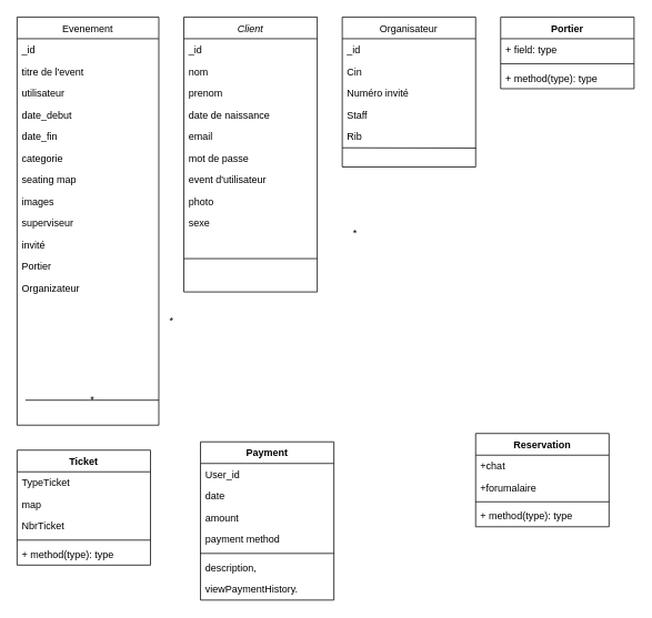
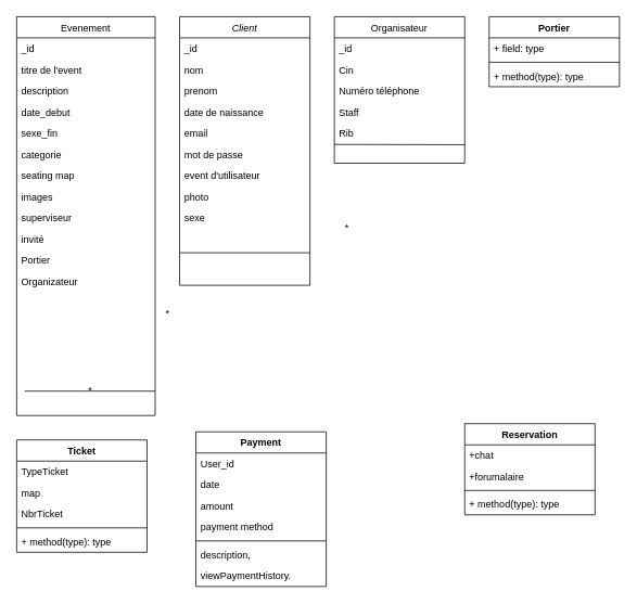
  <mxCell id="0" />
  <mxCell id="1" parent="0" />
  <mxCell id="2" value="Client" style="swimlane;fontStyle=2;align=center;verticalAlign=top;childLayout=stackLayout;horizontal=1;startSize=26;horizontalStack=0;resizeParent=1;resizeLast=0;collapsible=1;marginBottom=0;rounded=0;shadow=0;strokeWidth=1;" parent="1" vertex="1"><mxGeometry x="220" y="20" width="160" height="330" as="geometry"><mxRectangle x="230" y="140" width="160" height="26" as="alternateBounds" /></mxGeometry></mxCell>
  <mxCell id="3" value="_id" style="text;align=left;verticalAlign=top;spacingLeft=4;spacingRight=4;overflow=hidden;rotatable=0;points=[[0,0.5],[1,0.5]];portConstraint=eastwest;" parent="2" vertex="1"><mxGeometry y="26" width="160" height="26" as="geometry" /></mxCell>
  <mxCell id="4" value="nom" style="text;align=left;verticalAlign=top;spacingLeft=4;spacingRight=4;overflow=hidden;rotatable=0;points=[[0,0.5],[1,0.5]];portConstraint=eastwest;rounded=0;shadow=0;html=0;" parent="2" vertex="1"><mxGeometry y="52" width="160" height="26" as="geometry" /></mxCell>
  <mxCell id="5" value="prenom" style="text;align=left;verticalAlign=top;spacingLeft=4;spacingRight=4;overflow=hidden;rotatable=0;points=[[0,0.5],[1,0.5]];portConstraint=eastwest;rounded=0;shadow=0;html=0;" parent="2" vertex="1"><mxGeometry y="78" width="160" height="26" as="geometry" /></mxCell>
  <mxCell id="6" value="date de naissance" style="text;align=left;verticalAlign=top;spacingLeft=4;spacingRight=4;overflow=hidden;rotatable=0;points=[[0,0.5],[1,0.5]];portConstraint=eastwest;" parent="2" vertex="1"><mxGeometry y="104" width="160" height="26" as="geometry" /></mxCell>
  <mxCell id="7" value="email" style="text;align=left;verticalAlign=top;spacingLeft=4;spacingRight=4;overflow=hidden;rotatable=0;points=[[0,0.5],[1,0.5]];portConstraint=eastwest;" parent="2" vertex="1"><mxGeometry y="130" width="160" height="26" as="geometry" /></mxCell>
  <mxCell id="8" value="mot de passe" style="text;align=left;verticalAlign=top;spacingLeft=4;spacingRight=4;overflow=hidden;rotatable=0;points=[[0,0.5],[1,0.5]];portConstraint=eastwest;" parent="2" vertex="1"><mxGeometry y="156" width="160" height="26" as="geometry" /></mxCell>
  <mxCell id="9" value="" style="endArrow=none;html=1;rounded=0;" parent="2" edge="1"><mxGeometry width="50" height="50" relative="1" as="geometry"><mxPoint y="290" as="sourcePoint" /><mxPoint x="160" y="290" as="targetPoint" /></mxGeometry></mxCell>
  <mxCell id="10" value="event d'utilisateur" style="text;align=left;verticalAlign=top;spacingLeft=4;spacingRight=4;overflow=hidden;rotatable=0;points=[[0,0.5],[1,0.5]];portConstraint=eastwest;" parent="2" vertex="1"><mxGeometry y="182" width="160" height="26" as="geometry" /></mxCell>
  <mxCell id="11" value="photo" style="text;align=left;verticalAlign=top;spacingLeft=4;spacingRight=4;overflow=hidden;rotatable=0;points=[[0,0.5],[1,0.5]];portConstraint=eastwest;" parent="2" vertex="1"><mxGeometry y="208" width="160" height="26" as="geometry" /></mxCell>
  <mxCell id="12" value="sexe" style="text;align=left;verticalAlign=top;spacingLeft=4;spacingRight=4;overflow=hidden;rotatable=0;points=[[0,0.5],[1,0.5]];portConstraint=eastwest;" parent="2" vertex="1"><mxGeometry y="234" width="160" height="26" as="geometry" /></mxCell>
  <mxCell id="13" value="Organisateur" style="swimlane;fontStyle=0;align=center;verticalAlign=top;childLayout=stackLayout;horizontal=1;startSize=26;horizontalStack=0;resizeParent=1;resizeLast=0;collapsible=1;marginBottom=0;rounded=0;shadow=0;strokeWidth=1;" parent="1" vertex="1"><mxGeometry x="410" y="20" width="160" height="180" as="geometry"><mxRectangle x="130" y="380" width="160" height="26" as="alternateBounds" /></mxGeometry></mxCell>
  <mxCell id="14" value="_id" style="text;align=left;verticalAlign=top;spacingLeft=4;spacingRight=4;overflow=hidden;rotatable=0;points=[[0,0.5],[1,0.5]];portConstraint=eastwest;" parent="13" vertex="1"><mxGeometry y="26" width="160" height="26" as="geometry" /></mxCell>
  <mxCell id="15" value="Cin" style="text;align=left;verticalAlign=top;spacingLeft=4;spacingRight=4;overflow=hidden;rotatable=0;points=[[0,0.5],[1,0.5]];portConstraint=eastwest;rounded=0;shadow=0;html=0;" parent="13" vertex="1"><mxGeometry y="52" width="160" height="26" as="geometry" /></mxCell>
- <mxCell id="16" value="Numéro invité" style="text;align=left;verticalAlign=top;spacingLeft=4;spacingRight=4;overflow=hidden;rotatable=0;points=[[0,0.5],[1,0.5]];portConstraint=eastwest;fontStyle=0" parent="13" vertex="1"><mxGeometry y="78" width="160" height="26" as="geometry" /></mxCell>
+ <mxCell id="16" value="Numéro téléphone" style="text;align=left;verticalAlign=top;spacingLeft=4;spacingRight=4;overflow=hidden;rotatable=0;points=[[0,0.5],[1,0.5]];portConstraint=eastwest;fontStyle=0" parent="13" vertex="1"><mxGeometry y="78" width="160" height="26" as="geometry" /></mxCell>
  <mxCell id="17" value="Staff" style="text;align=left;verticalAlign=top;spacingLeft=4;spacingRight=4;overflow=hidden;rotatable=0;points=[[0,0.5],[1,0.5]];portConstraint=eastwest;fontStyle=0" parent="13" vertex="1"><mxGeometry y="104" width="160" height="26" as="geometry" /></mxCell>
  <mxCell id="18" value="Rib" style="text;align=left;verticalAlign=top;spacingLeft=4;spacingRight=4;overflow=hidden;rotatable=0;points=[[0,0.5],[1,0.5]];portConstraint=eastwest;fontStyle=0" parent="13" vertex="1"><mxGeometry y="130" width="160" height="26" as="geometry" /></mxCell>
  <mxCell id="19" value="" style="endArrow=none;html=1;rounded=0;exitX=0;exitY=1.036;exitDx=0;exitDy=0;exitPerimeter=0;entryX=1.003;entryY=1.049;entryDx=0;entryDy=0;entryPerimeter=0;" parent="13" source="18" target="18" edge="1"><mxGeometry width="50" height="50" relative="1" as="geometry"><mxPoint x="-170" y="150" as="sourcePoint" /><mxPoint x="160" y="160" as="targetPoint" /><Array as="points" /></mxGeometry></mxCell>
  <mxCell id="20" value="Evenement" style="swimlane;fontStyle=0;align=center;verticalAlign=top;childLayout=stackLayout;horizontal=1;startSize=26;horizontalStack=0;resizeParent=1;resizeLast=0;collapsible=1;marginBottom=0;rounded=0;shadow=0;strokeWidth=1;" parent="1" vertex="1"><mxGeometry x="20" y="20" width="170" height="490" as="geometry"><mxRectangle x="550" y="140" width="160" height="26" as="alternateBounds" /></mxGeometry></mxCell>
  <mxCell id="21" value="_id" style="text;align=left;verticalAlign=top;spacingLeft=4;spacingRight=4;overflow=hidden;rotatable=0;points=[[0,0.5],[1,0.5]];portConstraint=eastwest;" parent="20" vertex="1"><mxGeometry y="26" width="170" height="26" as="geometry" /></mxCell>
  <mxCell id="22" value="titre de l'event" style="text;align=left;verticalAlign=top;spacingLeft=4;spacingRight=4;overflow=hidden;rotatable=0;points=[[0,0.5],[1,0.5]];portConstraint=eastwest;rounded=0;shadow=0;html=0;" parent="20" vertex="1"><mxGeometry y="52" width="170" height="26" as="geometry" /></mxCell>
- <mxCell id="23" value="utilisateur" style="text;align=left;verticalAlign=top;spacingLeft=4;spacingRight=4;overflow=hidden;rotatable=0;points=[[0,0.5],[1,0.5]];portConstraint=eastwest;rounded=0;shadow=0;html=0;" parent="20" vertex="1"><mxGeometry y="78" width="170" height="26" as="geometry" /></mxCell>
+ <mxCell id="23" value="description" style="text;align=left;verticalAlign=top;spacingLeft=4;spacingRight=4;overflow=hidden;rotatable=0;points=[[0,0.5],[1,0.5]];portConstraint=eastwest;rounded=0;shadow=0;html=0;" parent="20" vertex="1"><mxGeometry y="78" width="170" height="26" as="geometry" /></mxCell>
  <mxCell id="24" value="date_debut" style="text;align=left;verticalAlign=top;spacingLeft=4;spacingRight=4;overflow=hidden;rotatable=0;points=[[0,0.5],[1,0.5]];portConstraint=eastwest;rounded=0;shadow=0;html=0;" parent="20" vertex="1"><mxGeometry y="104" width="170" height="26" as="geometry" /></mxCell>
- <mxCell id="25" value="date_fin" style="text;align=left;verticalAlign=top;spacingLeft=4;spacingRight=4;overflow=hidden;rotatable=0;points=[[0,0.5],[1,0.5]];portConstraint=eastwest;rounded=0;shadow=0;html=0;" parent="20" vertex="1"><mxGeometry y="130" width="170" height="26" as="geometry" /></mxCell>
+ <mxCell id="25" value="sexe_fin" style="text;align=left;verticalAlign=top;spacingLeft=4;spacingRight=4;overflow=hidden;rotatable=0;points=[[0,0.5],[1,0.5]];portConstraint=eastwest;rounded=0;shadow=0;html=0;" parent="20" vertex="1"><mxGeometry y="130" width="170" height="26" as="geometry" /></mxCell>
  <mxCell id="26" value="categorie" style="text;align=left;verticalAlign=top;spacingLeft=4;spacingRight=4;overflow=hidden;rotatable=0;points=[[0,0.5],[1,0.5]];portConstraint=eastwest;" parent="20" vertex="1"><mxGeometry y="156" width="170" height="26" as="geometry" /></mxCell>
  <mxCell id="27" value="seating map" style="text;align=left;verticalAlign=top;spacingLeft=4;spacingRight=4;overflow=hidden;rotatable=0;points=[[0,0.5],[1,0.5]];portConstraint=eastwest;" parent="20" vertex="1"><mxGeometry y="182" width="170" height="26" as="geometry" /></mxCell>
  <mxCell id="28" value="images" style="text;align=left;verticalAlign=top;spacingLeft=4;spacingRight=4;overflow=hidden;rotatable=0;points=[[0,0.5],[1,0.5]];portConstraint=eastwest;" parent="20" vertex="1"><mxGeometry y="208" width="170" height="26" as="geometry" /></mxCell>
  <mxCell id="29" value="superviseur" style="text;align=left;verticalAlign=top;spacingLeft=4;spacingRight=4;overflow=hidden;rotatable=0;points=[[0,0.5],[1,0.5]];portConstraint=eastwest;" parent="20" vertex="1"><mxGeometry y="234" width="170" height="26" as="geometry" /></mxCell>
  <mxCell id="30" value="invité" style="text;align=left;verticalAlign=top;spacingLeft=4;spacingRight=4;overflow=hidden;rotatable=0;points=[[0,0.5],[1,0.5]];portConstraint=eastwest;" parent="20" vertex="1"><mxGeometry y="260" width="170" height="26" as="geometry" /></mxCell>
  <mxCell id="31" value="Portier" style="text;align=left;verticalAlign=top;spacingLeft=4;spacingRight=4;overflow=hidden;rotatable=0;points=[[0,0.5],[1,0.5]];portConstraint=eastwest;" parent="20" vertex="1"><mxGeometry y="286" width="170" height="26" as="geometry" /></mxCell>
  <mxCell id="32" value="" style="endArrow=none;html=1;rounded=0;" parent="20" edge="1"><mxGeometry width="50" height="50" relative="1" as="geometry"><mxPoint x="10" y="460" as="sourcePoint" /><mxPoint x="170" y="460" as="targetPoint" /><Array as="points"><mxPoint x="85" y="460" /></Array></mxGeometry></mxCell>
  <mxCell id="33" value="Organizateur" style="text;align=left;verticalAlign=top;spacingLeft=4;spacingRight=4;overflow=hidden;rotatable=0;points=[[0,0.5],[1,0.5]];portConstraint=eastwest;" parent="20" vertex="1"><mxGeometry y="312" width="170" height="40" as="geometry" /></mxCell>
  <mxCell id="34" value="Reservation" style="swimlane;fontStyle=1;align=center;verticalAlign=top;childLayout=stackLayout;horizontal=1;startSize=26;horizontalStack=0;resizeParent=1;resizeParentMax=0;resizeLast=0;collapsible=1;marginBottom=0;html=0;" parent="1" vertex="1"><mxGeometry x="570" y="520" width="160" height="112" as="geometry" /></mxCell>
  <mxCell id="35" value="+chat&#10;" style="text;strokeColor=none;fillColor=none;align=left;verticalAlign=top;spacingLeft=4;spacingRight=4;overflow=hidden;rotatable=0;points=[[0,0.5],[1,0.5]];portConstraint=eastwest;" parent="34" vertex="1"><mxGeometry y="26" width="160" height="26" as="geometry" /></mxCell>
  <mxCell id="36" value="+forumalaire" style="text;strokeColor=none;fillColor=none;align=left;verticalAlign=top;spacingLeft=4;spacingRight=4;overflow=hidden;rotatable=0;points=[[0,0.5],[1,0.5]];portConstraint=eastwest;" parent="34" vertex="1"><mxGeometry y="52" width="160" height="26" as="geometry" /></mxCell>
  <mxCell id="37" value="" style="line;strokeWidth=1;fillColor=none;align=left;verticalAlign=middle;spacingTop=-1;spacingLeft=3;spacingRight=3;rotatable=0;labelPosition=right;points=[];portConstraint=eastwest;strokeColor=inherit;html=0;" parent="34" vertex="1"><mxGeometry y="78" width="160" height="8" as="geometry" /></mxCell>
  <mxCell id="38" value="+ method(type): type" style="text;strokeColor=none;fillColor=none;align=left;verticalAlign=top;spacingLeft=4;spacingRight=4;overflow=hidden;rotatable=0;points=[[0,0.5],[1,0.5]];portConstraint=eastwest;" parent="34" vertex="1"><mxGeometry y="86" width="160" height="26" as="geometry" /></mxCell>
  <mxCell id="39" value="Portier" style="swimlane;fontStyle=1;align=center;verticalAlign=top;childLayout=stackLayout;horizontal=1;startSize=26;horizontalStack=0;resizeParent=1;resizeParentMax=0;resizeLast=0;collapsible=1;marginBottom=0;html=0;" parent="1" vertex="1"><mxGeometry x="600" y="20" width="160" height="86" as="geometry" /></mxCell>
  <mxCell id="40" value="+ field: type" style="text;strokeColor=none;fillColor=none;align=left;verticalAlign=top;spacingLeft=4;spacingRight=4;overflow=hidden;rotatable=0;points=[[0,0.5],[1,0.5]];portConstraint=eastwest;" parent="39" vertex="1"><mxGeometry y="26" width="160" height="26" as="geometry" /></mxCell>
  <mxCell id="41" value="" style="line;strokeWidth=1;fillColor=none;align=left;verticalAlign=middle;spacingTop=-1;spacingLeft=3;spacingRight=3;rotatable=0;labelPosition=right;points=[];portConstraint=eastwest;strokeColor=inherit;html=0;" parent="39" vertex="1"><mxGeometry y="52" width="160" height="8" as="geometry" /></mxCell>
  <mxCell id="42" value="+ method(type): type" style="text;strokeColor=none;fillColor=none;align=left;verticalAlign=top;spacingLeft=4;spacingRight=4;overflow=hidden;rotatable=0;points=[[0,0.5],[1,0.5]];portConstraint=eastwest;" parent="39" vertex="1"><mxGeometry y="60" width="160" height="26" as="geometry" /></mxCell>
  <mxCell id="43" value="*" style="text;html=1;align=center;verticalAlign=middle;resizable=0;points=[];autosize=1;strokeColor=none;fillColor=none;" parent="1" vertex="1"><mxGeometry x="410" y="265" width="30" height="30" as="geometry" /></mxCell>
  <mxCell id="44" value="*" style="text;html=1;align=center;verticalAlign=middle;resizable=0;points=[];autosize=1;strokeColor=none;fillColor=none;" parent="1" vertex="1"><mxGeometry x="95" y="465" width="30" height="30" as="geometry" /></mxCell>
  <mxCell id="45" value="*" style="text;html=1;align=center;verticalAlign=middle;resizable=0;points=[];autosize=1;strokeColor=none;fillColor=none;" parent="1" vertex="1"><mxGeometry x="190" y="370" width="30" height="30" as="geometry" /></mxCell>
  <mxCell id="46" value="Ticket" style="swimlane;fontStyle=1;align=center;verticalAlign=top;childLayout=stackLayout;horizontal=1;startSize=26;horizontalStack=0;resizeParent=1;resizeParentMax=0;resizeLast=0;collapsible=1;marginBottom=0;" parent="1" vertex="1"><mxGeometry x="20" y="540" width="160" height="138" as="geometry" /></mxCell>
  <mxCell id="47" value="TypeTicket&#10;" style="text;strokeColor=none;fillColor=none;align=left;verticalAlign=top;spacingLeft=4;spacingRight=4;overflow=hidden;rotatable=0;points=[[0,0.5],[1,0.5]];portConstraint=eastwest;" parent="46" vertex="1"><mxGeometry y="26" width="160" height="26" as="geometry" /></mxCell>
  <mxCell id="48" value="map" style="text;strokeColor=none;fillColor=none;align=left;verticalAlign=top;spacingLeft=4;spacingRight=4;overflow=hidden;rotatable=0;points=[[0,0.5],[1,0.5]];portConstraint=eastwest;" parent="46" vertex="1"><mxGeometry y="52" width="160" height="26" as="geometry" /></mxCell>
  <mxCell id="49" value="NbrTicket" style="text;strokeColor=none;fillColor=none;align=left;verticalAlign=top;spacingLeft=4;spacingRight=4;overflow=hidden;rotatable=0;points=[[0,0.5],[1,0.5]];portConstraint=eastwest;" parent="46" vertex="1"><mxGeometry y="78" width="160" height="26" as="geometry" /></mxCell>
  <mxCell id="50" value="" style="line;strokeWidth=1;fillColor=none;align=left;verticalAlign=middle;spacingTop=-1;spacingLeft=3;spacingRight=3;rotatable=0;labelPosition=right;points=[];portConstraint=eastwest;strokeColor=inherit;" parent="46" vertex="1"><mxGeometry y="104" width="160" height="8" as="geometry" /></mxCell>
  <mxCell id="51" value="+ method(type): type" style="text;strokeColor=none;fillColor=none;align=left;verticalAlign=top;spacingLeft=4;spacingRight=4;overflow=hidden;rotatable=0;points=[[0,0.5],[1,0.5]];portConstraint=eastwest;" parent="46" vertex="1"><mxGeometry y="112" width="160" height="26" as="geometry" /></mxCell>
  <mxCell id="52" value="Payment" style="swimlane;fontStyle=1;align=center;verticalAlign=top;childLayout=stackLayout;horizontal=1;startSize=26;horizontalStack=0;resizeParent=1;resizeParentMax=0;resizeLast=0;collapsible=1;marginBottom=0;" parent="1" vertex="1"><mxGeometry x="240" y="530" width="160" height="190" as="geometry" /></mxCell>
  <mxCell id="53" value="User_id" style="text;strokeColor=none;fillColor=none;align=left;verticalAlign=top;spacingLeft=4;spacingRight=4;overflow=hidden;rotatable=0;points=[[0,0.5],[1,0.5]];portConstraint=eastwest;" parent="52" vertex="1"><mxGeometry y="26" width="160" height="26" as="geometry" /></mxCell>
  <mxCell id="54" value="date" style="text;strokeColor=none;fillColor=none;align=left;verticalAlign=top;spacingLeft=4;spacingRight=4;overflow=hidden;rotatable=0;points=[[0,0.5],[1,0.5]];portConstraint=eastwest;" parent="52" vertex="1"><mxGeometry y="52" width="160" height="26" as="geometry" /></mxCell>
  <mxCell id="55" value="amount" style="text;strokeColor=none;fillColor=none;align=left;verticalAlign=top;spacingLeft=4;spacingRight=4;overflow=hidden;rotatable=0;points=[[0,0.5],[1,0.5]];portConstraint=eastwest;" vertex="1" parent="52"><mxGeometry y="78" width="160" height="26" as="geometry" /></mxCell>
  <mxCell id="56" value="payment method&#10;" style="text;strokeColor=none;fillColor=none;align=left;verticalAlign=top;spacingLeft=4;spacingRight=4;overflow=hidden;rotatable=0;points=[[0,0.5],[1,0.5]];portConstraint=eastwest;" vertex="1" parent="52"><mxGeometry y="104" width="160" height="26" as="geometry" /></mxCell>
  <mxCell id="57" value="" style="line;strokeWidth=1;fillColor=none;align=left;verticalAlign=middle;spacingTop=-1;spacingLeft=3;spacingRight=3;rotatable=0;labelPosition=right;points=[];portConstraint=eastwest;strokeColor=inherit;" parent="52" vertex="1"><mxGeometry y="130" width="160" height="8" as="geometry" /></mxCell>
  <mxCell id="58" value="description, " style="text;strokeColor=none;fillColor=none;align=left;verticalAlign=top;spacingLeft=4;spacingRight=4;overflow=hidden;rotatable=0;points=[[0,0.5],[1,0.5]];portConstraint=eastwest;" parent="52" vertex="1"><mxGeometry y="138" width="160" height="26" as="geometry" /></mxCell>
  <mxCell id="59" value="viewPaymentHistory.&#10;&#10;" style="text;strokeColor=none;fillColor=none;align=left;verticalAlign=top;spacingLeft=4;spacingRight=4;overflow=hidden;rotatable=0;points=[[0,0.5],[1,0.5]];portConstraint=eastwest;" vertex="1" parent="52"><mxGeometry y="164" width="160" height="26" as="geometry" /></mxCell>
